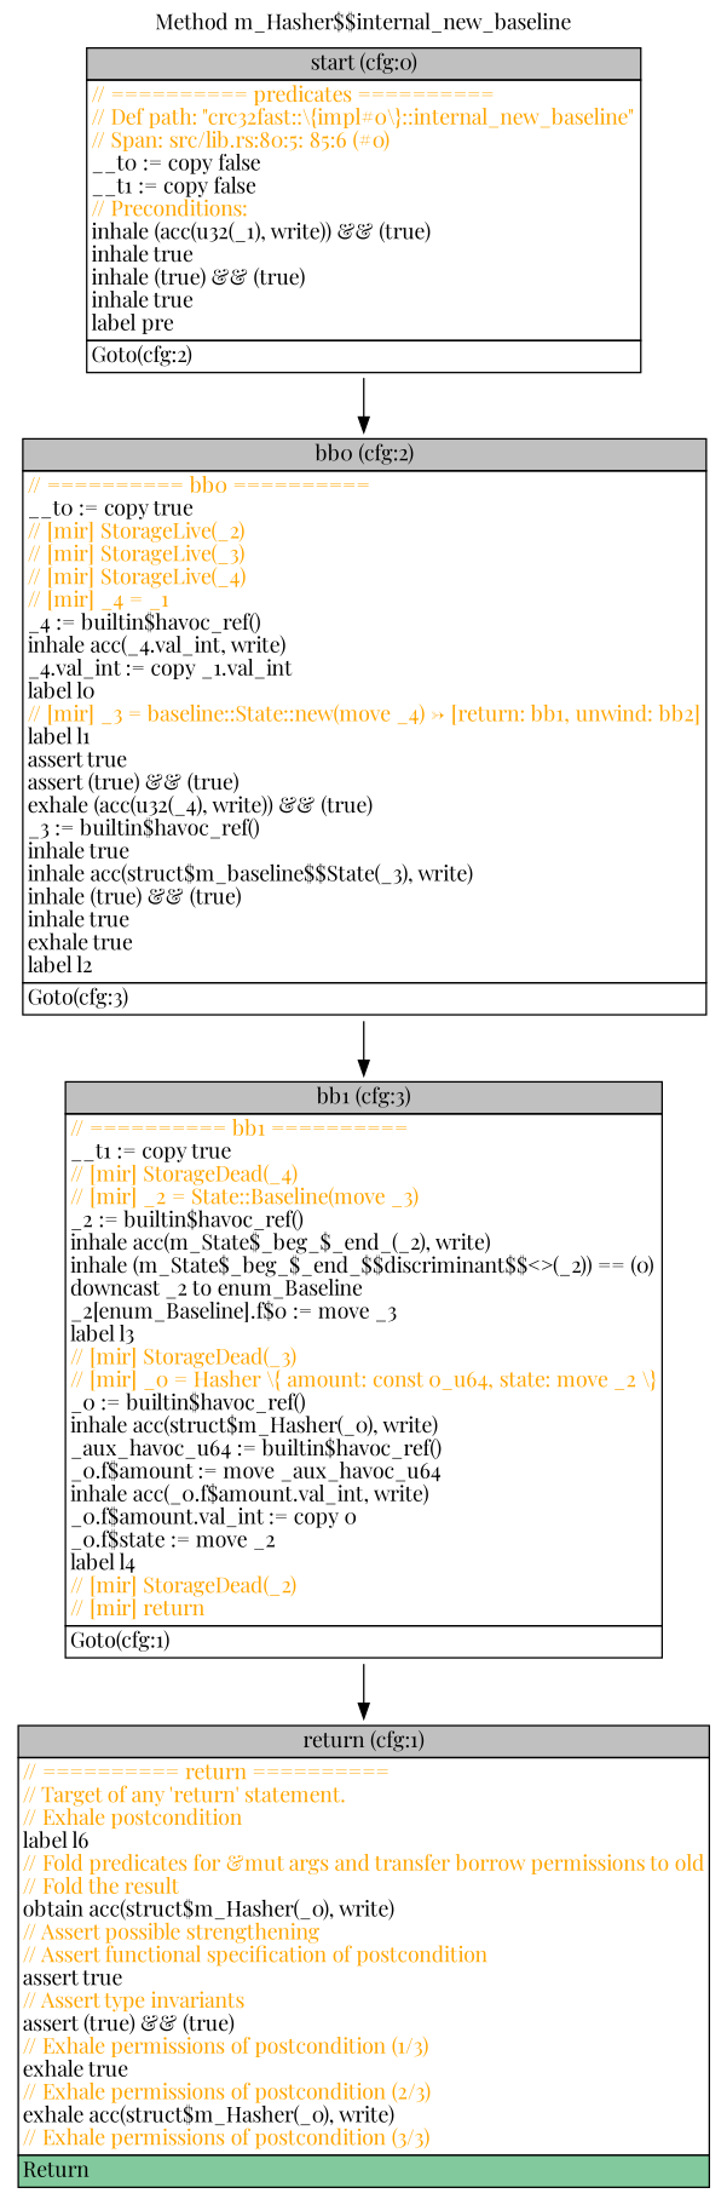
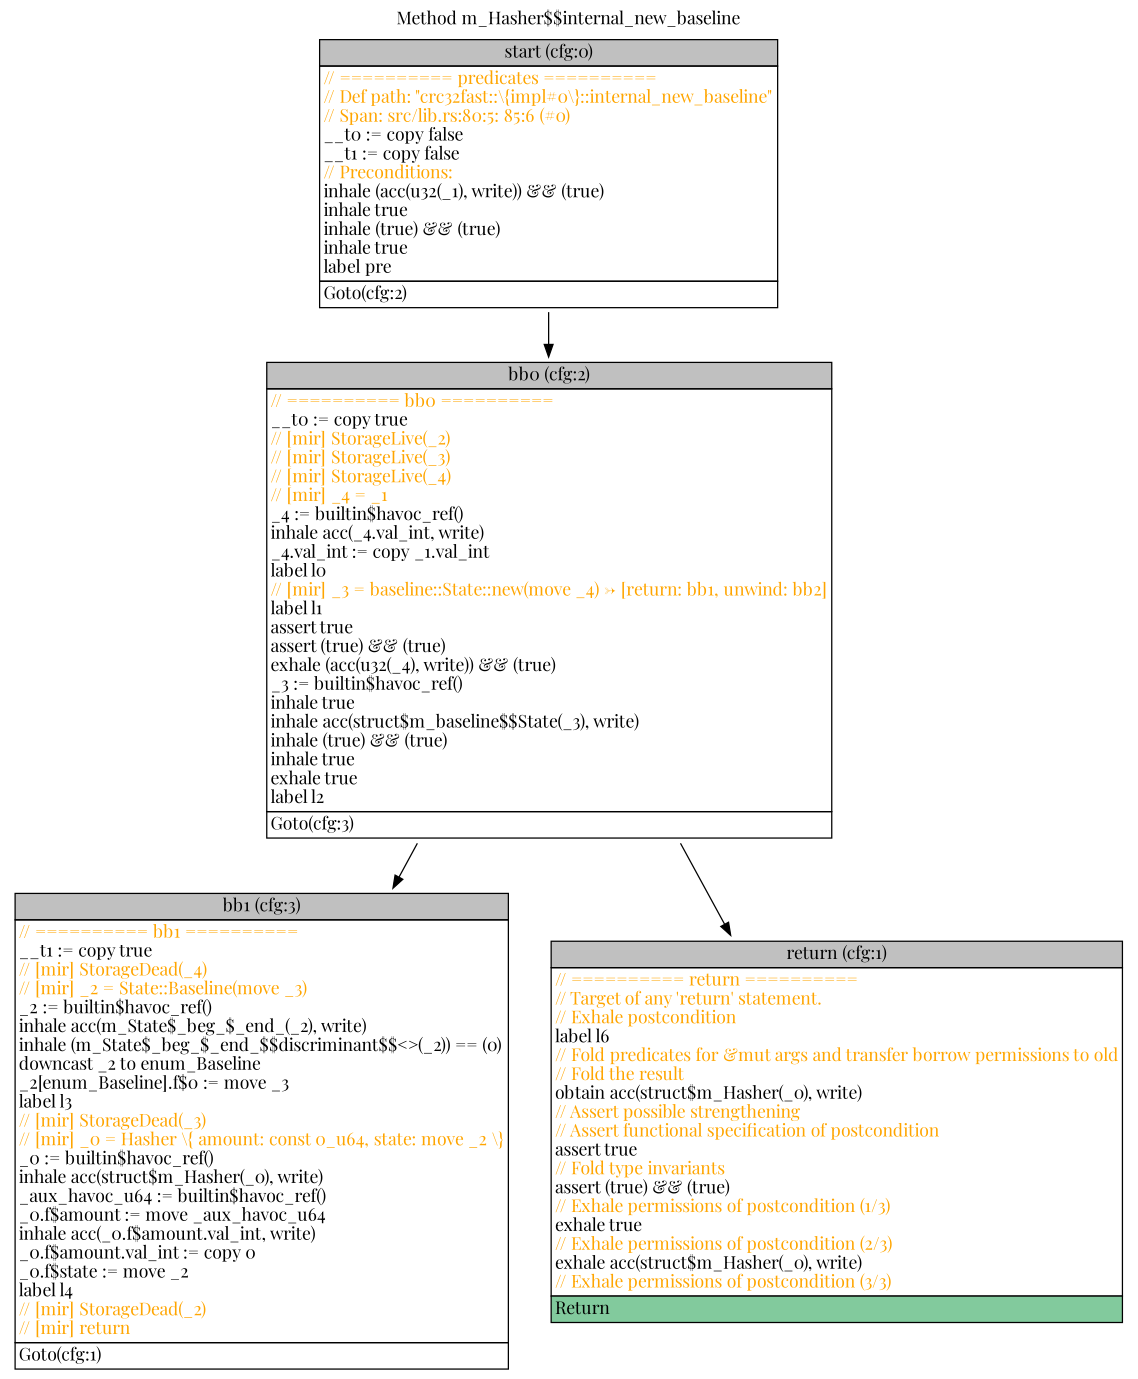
  digraph {
    fontname="Playfair Display"
    label="Method m_Hasher$$internal_new_baseline"
    labelloc=t
    node [fontname="Playfair Display" shape=none]
    edge [fontname="Playfair Display"]
    n1 [label=<<table border="0" cellborder="1" cellspacing="0"><tr><td bgcolor="gray" align="center">start (cfg:0)</td></tr><tr><td align="left" balign="left"><font color="orange">// ========== predicates ==========</font><br/><font color="orange">// Def path: "crc32fast::\{impl#0\}::internal_new_baseline"</font><br/><font color="orange">// Span: src/lib.rs:80:5: 85:6 (#0)</font><br/>__t0 := copy false<br/>__t1 := copy false<br/><font color="orange">// Preconditions:</font><br/>inhale (acc(u32(_1), write)) &amp;&amp; (true)<br/>inhale true<br/>inhale (true) &amp;&amp; (true)<br/>inhale true<br/>label pre</td></tr><tr><td align="left">Goto(cfg:2)<br/></td></tr></table>>]
    n2 [label=<<table border="0" cellborder="1" cellspacing="0"><tr><td bgcolor="gray" align="center">bb0 (cfg:2)</td></tr><tr><td align="left" balign="left"><font color="orange">// ========== bb0 ==========</font><br/>__t0 := copy true<br/><font color="orange">// [mir] StorageLive(_2)</font><br/><font color="orange">// [mir] StorageLive(_3)</font><br/><font color="orange">// [mir] StorageLive(_4)</font><br/><font color="orange">// [mir] _4 = _1</font><br/>_4 := builtin$havoc_ref()<br/>inhale acc(_4.val_int, write)<br/>_4.val_int := copy _1.val_int<br/>label l0<br/><font color="orange">// [mir] _3 = baseline::State::new(move _4) -&gt; [return: bb1, unwind: bb2]</font><br/>label l1<br/>assert true<br/>assert (true) &amp;&amp; (true)<br/>exhale (acc(u32(_4), write)) &amp;&amp; (true)<br/>_3 := builtin$havoc_ref()<br/>inhale true<br/>inhale acc(struct$m_baseline$$State(_3), write)<br/>inhale (true) &amp;&amp; (true)<br/>inhale true<br/>exhale true<br/>label l2</td></tr><tr><td align="left">Goto(cfg:3)<br/></td></tr></table>>]
    n3 [label=<<table border="0" cellborder="1" cellspacing="0"><tr><td bgcolor="gray" align="center">bb1 (cfg:3)</td></tr><tr><td align="left" balign="left"><font color="orange">// ========== bb1 ==========</font><br/>__t1 := copy true<br/><font color="orange">// [mir] StorageDead(_4)</font><br/><font color="orange">// [mir] _2 = State::Baseline(move _3)</font><br/>_2 := builtin$havoc_ref()<br/>inhale acc(m_State$_beg_$_end_(_2), write)<br/>inhale (m_State$_beg_$_end_$$discriminant$$&lt;&gt;(_2)) == (0)<br/>downcast _2 to enum_Baseline<br/>_2[enum_Baseline].f$0 := move _3<br/>label l3<br/><font color="orange">// [mir] StorageDead(_3)</font><br/><font color="orange">// [mir] _0 = Hasher \{ amount: const 0_u64, state: move _2 \}</font><br/>_0 := builtin$havoc_ref()<br/>inhale acc(struct$m_Hasher(_0), write)<br/>_aux_havoc_u64 := builtin$havoc_ref()<br/>_0.f$amount := move _aux_havoc_u64<br/>inhale acc(_0.f$amount.val_int, write)<br/>_0.f$amount.val_int := copy 0<br/>_0.f$state := move _2<br/>label l4<br/><font color="orange">// [mir] StorageDead(_2)</font><br/><font color="orange">// [mir] return</font></td></tr><tr><td align="left">Goto(cfg:1)<br/></td></tr></table>>]
-   n4 [label=<<table border="0" cellborder="1" cellspacing="0"><tr><td bgcolor="gray" align="center">return (cfg:1)</td></tr><tr><td align="left" balign="left"><font color="orange">// ========== return ==========</font><br/><font color="orange">// Target of any 'return' statement.</font><br/><font color="orange">// Exhale postcondition</font><br/>label l6<br/><font color="orange">// Fold predicates for &amp;mut args and transfer borrow permissions to old</font><br/><font color="orange">// Fold the result</font><br/>obtain acc(struct$m_Hasher(_0), write)<br/><font color="orange">// Assert possible strengthening</font><br/><font color="orange">// Assert functional specification of postcondition</font><br/>assert true<br/><font color="orange">// Assert type invariants</font><br/>assert (true) &amp;&amp; (true)<br/><font color="orange">// Exhale permissions of postcondition (1/3)</font><br/>exhale true<br/><font color="orange">// Exhale permissions of postcondition (2/3)</font><br/>exhale acc(struct$m_Hasher(_0), write)<br/><font color="orange">// Exhale permissions of postcondition (3/3)</font></td></tr><tr><td align="left" bgcolor="#82CA9D">Return<br/></td></tr></table>>]
+   n4 [label=<<table border="0" cellborder="1" cellspacing="0"><tr><td bgcolor="gray" align="center">return (cfg:1)</td></tr><tr><td align="left" balign="left"><font color="orange">// ========== return ==========</font><br/><font color="orange">// Target of any 'return' statement.</font><br/><font color="orange">// Exhale postcondition</font><br/>label l6<br/><font color="orange">// Fold predicates for &amp;mut args and transfer borrow permissions to old</font><br/><font color="orange">// Fold the result</font><br/>obtain acc(struct$m_Hasher(_0), write)<br/><font color="orange">// Assert possible strengthening</font><br/><font color="orange">// Assert functional specification of postcondition</font><br/>assert true<br/><font color="orange">// Fold type invariants</font><br/>assert (true) &amp;&amp; (true)<br/><font color="orange">// Exhale permissions of postcondition (1/3)</font><br/>exhale true<br/><font color="orange">// Exhale permissions of postcondition (2/3)</font><br/>exhale acc(struct$m_Hasher(_0), write)<br/><font color="orange">// Exhale permissions of postcondition (3/3)</font></td></tr><tr><td align="left" bgcolor="#82CA9D">Return<br/></td></tr></table>>]
    n1 -> n2
    n2 -> n3
-   n3 -> n4
+   n2 -> n4
  }
